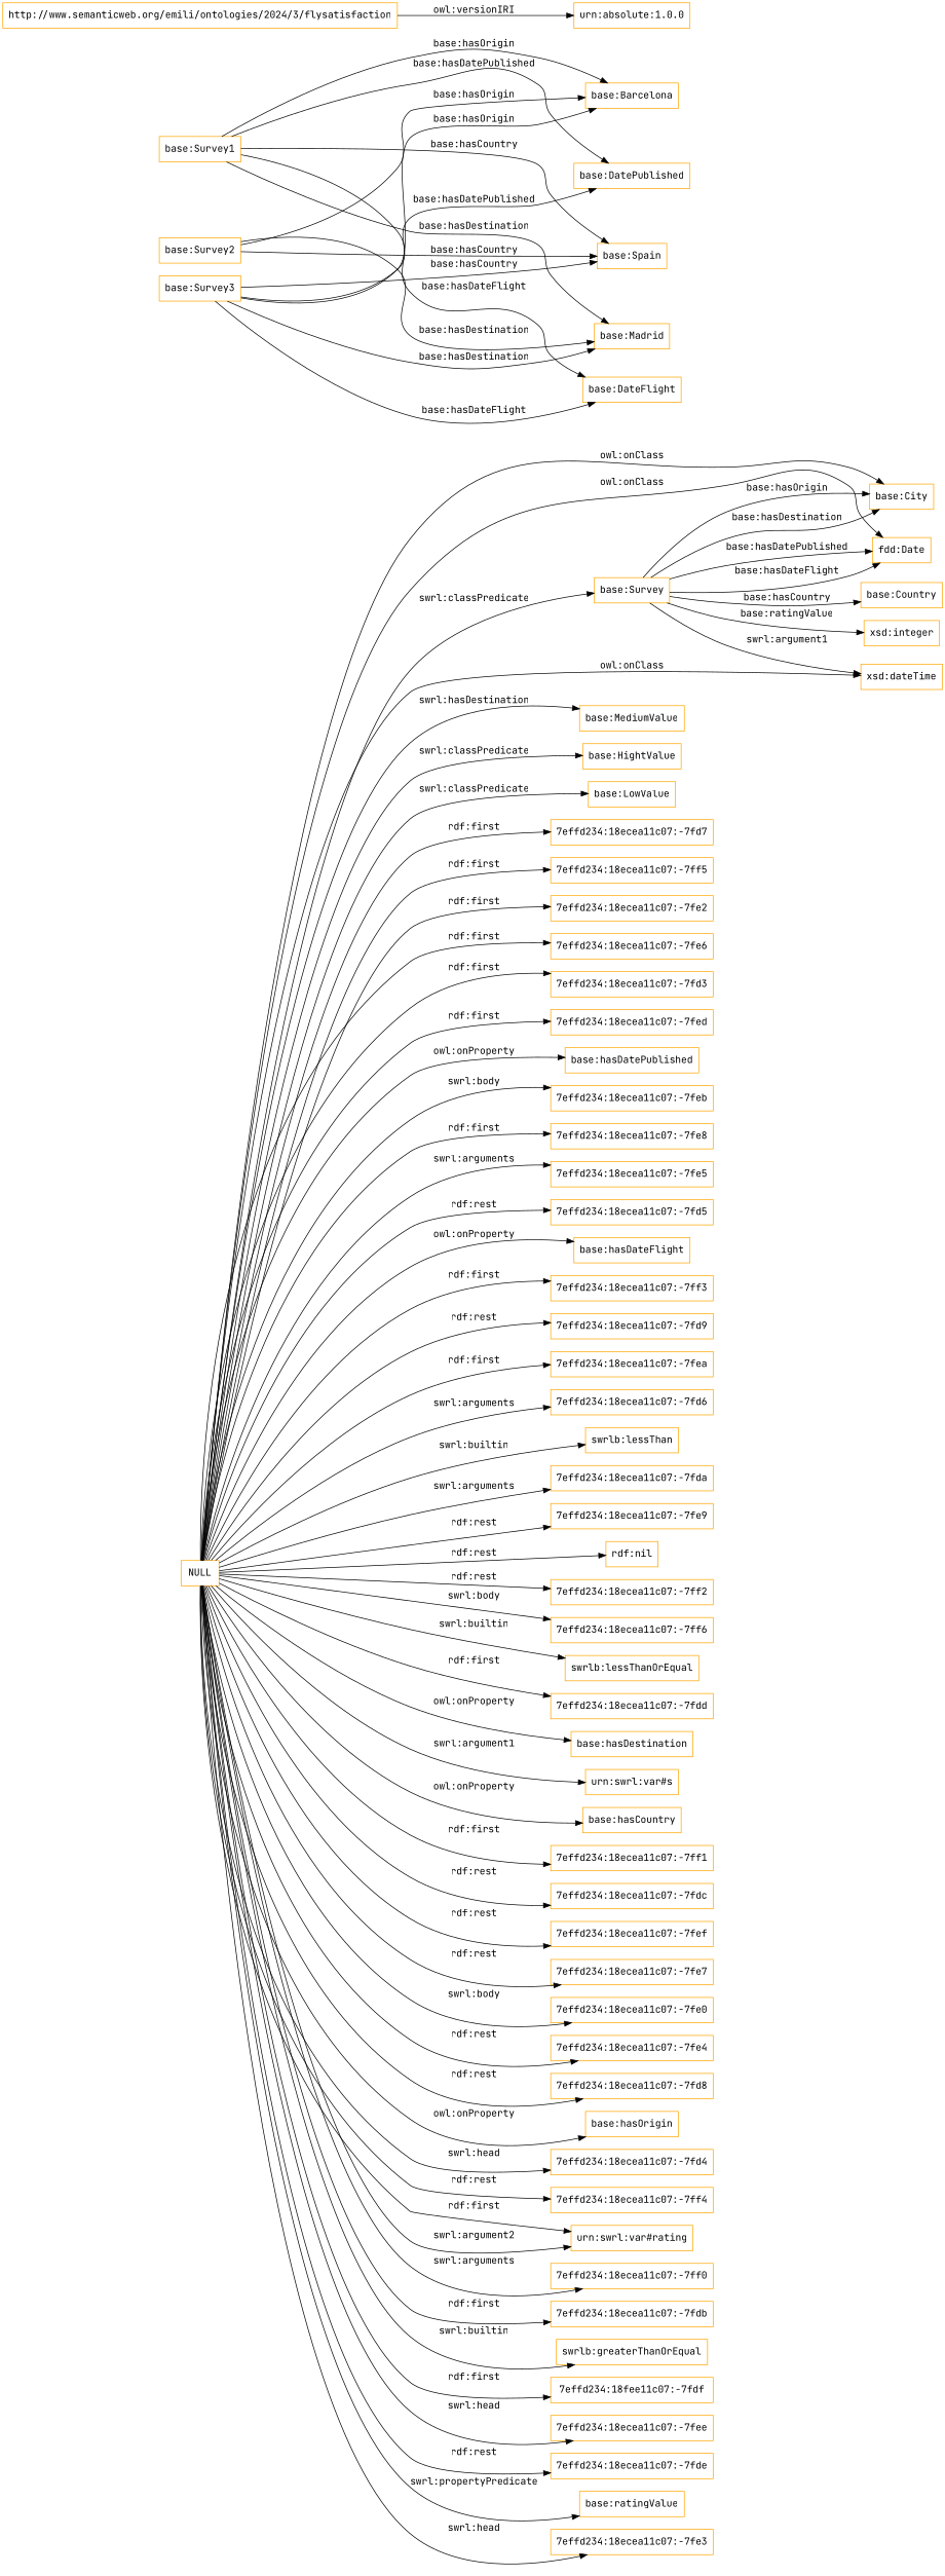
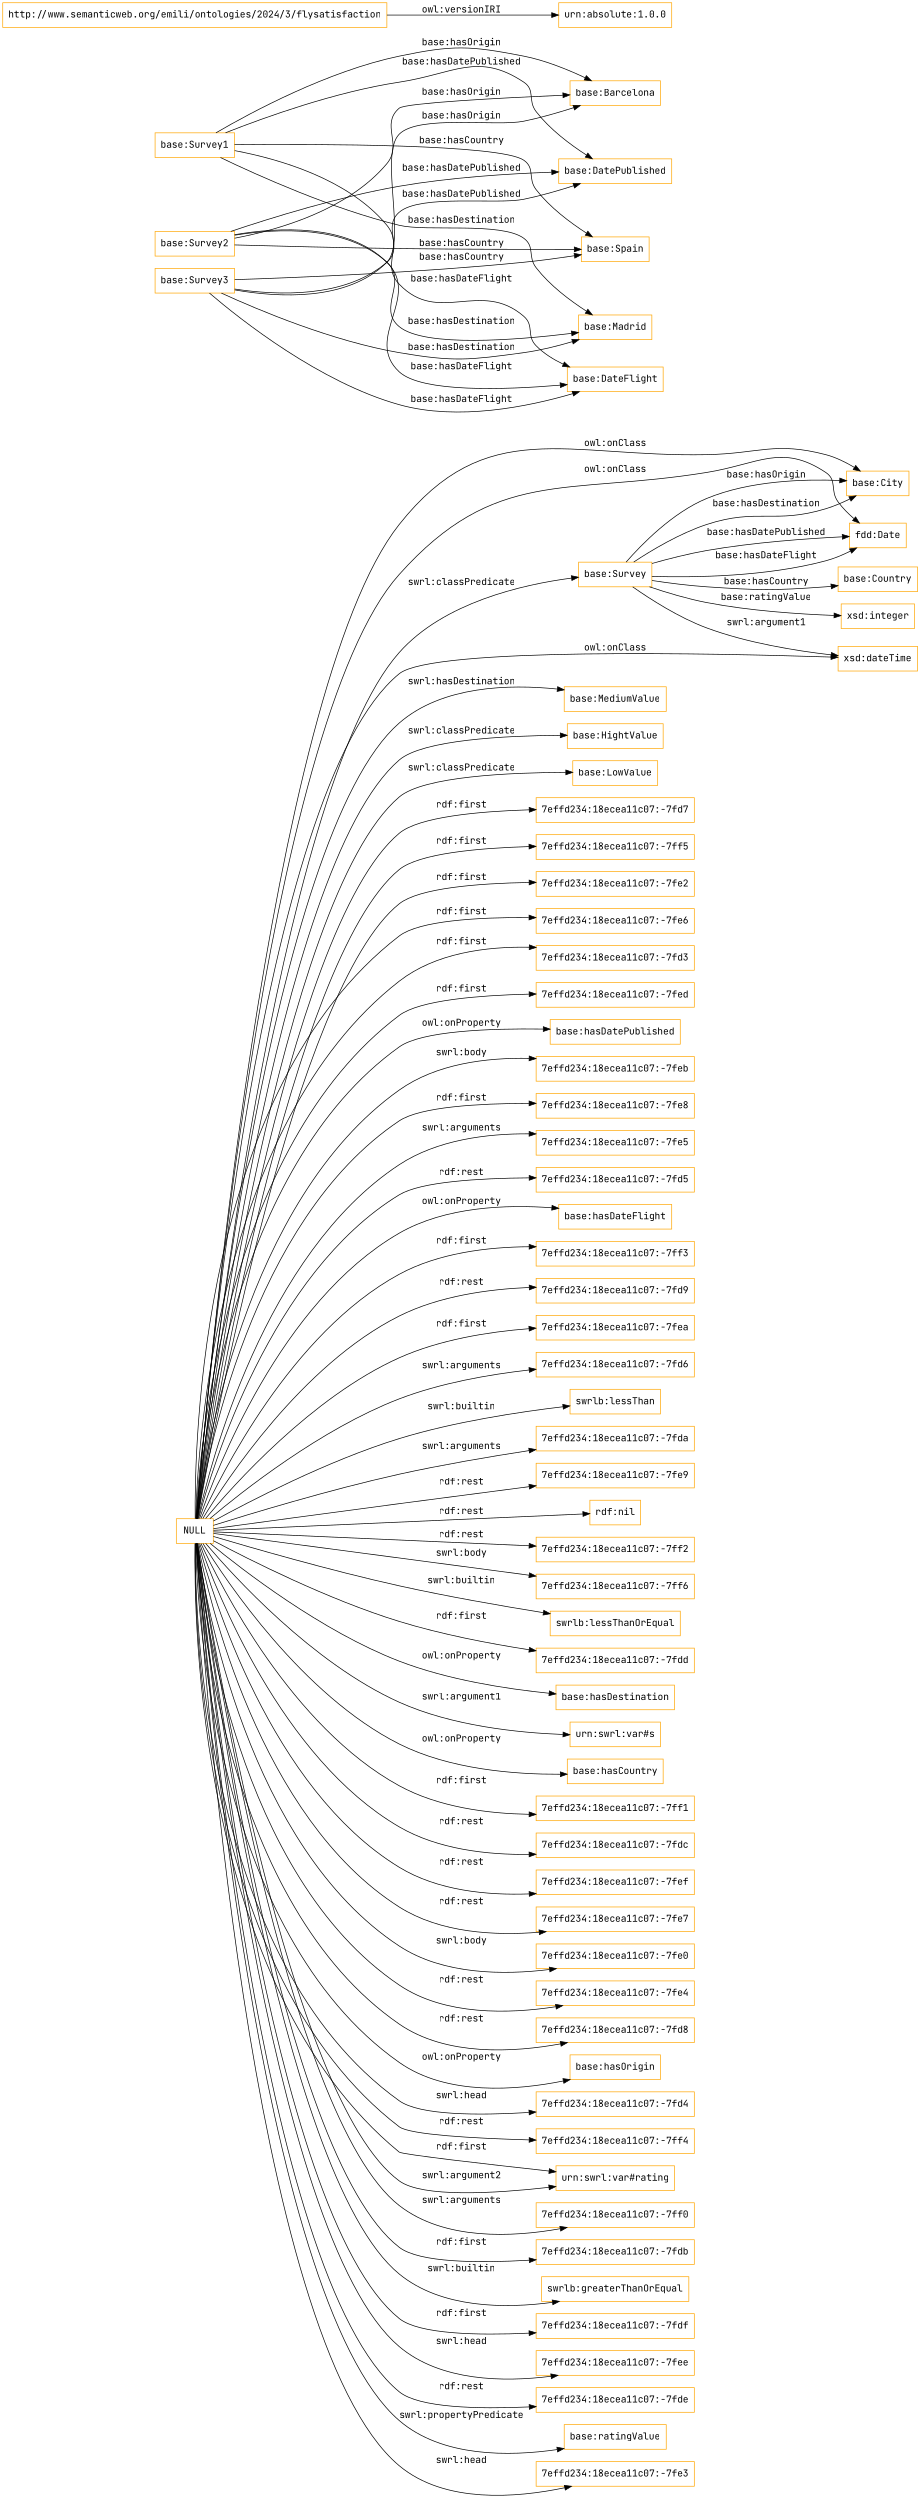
  digraph {
    fontname="JetBrains Mono"
    rankdir=LR
    node [color=orange fontname="JetBrains Mono" shape=rectangle]
    edge [fontname="JetBrains Mono"]
    n1 [label="fdd:Date"]
    "base:Survey"
    "base:City"
    "base:Country"
    "xsd:dateTime"
    "xsd:integer"
    "base:Survey1"
    "base:Barcelona"
    "base:Madrid"
    "base:DatePublished"
    "base:DateFlight"
    "base:Spain"
    "http://www.semanticweb.org/emili/ontologies/2024/3/flysatisfaction"
    "urn:absolute:1.0.0"
    "base:Survey2"
    NULL
    "base:MediumValue"
    "base:HightValue"
    "base:LowValue"
    "7effd234:18ecea11c07:-7fd7"
    "7effd234:18ecea11c07:-7ff5"
    "7effd234:18ecea11c07:-7fe2"
    "7effd234:18ecea11c07:-7fe6"
    "7effd234:18ecea11c07:-7fd3"
    "7effd234:18ecea11c07:-7fed"
    "base:hasDatePublished"
    "7effd234:18ecea11c07:-7feb"
    "7effd234:18ecea11c07:-7fe8"
    "7effd234:18ecea11c07:-7fe5"
    "7effd234:18ecea11c07:-7fd5"
    "base:hasDateFlight"
    "7effd234:18ecea11c07:-7ff3"
    "7effd234:18ecea11c07:-7fd9"
    "7effd234:18ecea11c07:-7fea"
    "7effd234:18ecea11c07:-7fd6"
    "swrlb:lessThan"
    "7effd234:18ecea11c07:-7fda"
    "7effd234:18ecea11c07:-7fe9"
    "rdf:nil"
    "7effd234:18ecea11c07:-7ff2"
    "7effd234:18ecea11c07:-7ff6"
    "swrlb:lessThanOrEqual"
    "7effd234:18ecea11c07:-7fdd"
    "base:hasDestination"
    "urn:swrl:var#s"
    "base:hasCountry"
    "7effd234:18ecea11c07:-7ff1"
    "7effd234:18ecea11c07:-7fdc"
    "7effd234:18ecea11c07:-7fef"
    "7effd234:18ecea11c07:-7fe7"
    "7effd234:18ecea11c07:-7fe0"
    "7effd234:18ecea11c07:-7fe4"
    "7effd234:18ecea11c07:-7fd8"
    "base:hasOrigin"
    "7effd234:18ecea11c07:-7fd4"
    "7effd234:18ecea11c07:-7ff4"
    "urn:swrl:var#rating"
    "7effd234:18ecea11c07:-7ff0"
    "7effd234:18ecea11c07:-7fdb"
    "swrlb:greaterThanOrEqual"
-   "7effd234:18ecea11c07:-7fdf" [label="7effd234:18fee11c07:-7fdf"]
+   "7effd234:18ecea11c07:-7fdf"
    "7effd234:18ecea11c07:-7fee"
    "7effd234:18ecea11c07:-7fde"
    "base:ratingValue"
    "7effd234:18ecea11c07:-7fe3"
    "base:Survey3"
    "base:Survey" -> n1 [label="base:hasDateFlight"]
    "base:Survey" -> n1 [label="base:hasDatePublished"]
    "base:Survey" -> "base:City" [label="base:hasDestination"]
    "base:Survey" -> "base:City" [label="base:hasOrigin"]
    "base:Survey" -> "base:Country" [label="base:hasCountry"]
    "base:Survey" -> "xsd:dateTime" [label="swrl:argument1"]
    "base:Survey" -> "xsd:integer" [label="base:ratingValue"]
    "base:Survey1" -> "base:Barcelona" [label="base:hasOrigin"]
    "base:Survey1" -> "base:Madrid" [label="base:hasDestination"]
    "base:Survey1" -> "base:DatePublished" [label="base:hasDatePublished"]
    "base:Survey1" -> "base:DateFlight" [label="base:hasDateFlight"]
    "base:Survey1" -> "base:Spain" [label="base:hasCountry"]
    "http://www.semanticweb.org/emili/ontologies/2024/3/flysatisfaction" -> "urn:absolute:1.0.0" [label="owl:versionIRI"]
    "base:Survey2" -> "base:Barcelona" [label="base:hasOrigin"]
    "base:Survey2" -> "base:Madrid" [label="base:hasDestination"]
+   "base:Survey2" -> "base:DatePublished" [label="base:hasDatePublished"]
+   "base:Survey2" -> "base:DateFlight" [label="base:hasDateFlight"]
    "base:Survey2" -> "base:Spain" [label="base:hasCountry"]
    NULL -> n1 [label="owl:onClass"]
    NULL -> "base:Survey" [label="swrl:classPredicate"]
    NULL -> "base:City" [label="owl:onClass"]
    NULL -> "xsd:dateTime" [label="owl:onClass"]
    NULL -> "base:MediumValue" [label="swrl:hasDestination"]
    NULL -> "base:HightValue" [label="swrl:classPredicate"]
    NULL -> "base:LowValue" [label="swrl:classPredicate"]
    NULL -> "7effd234:18ecea11c07:-7fd7" [label="rdf:first"]
    NULL -> "7effd234:18ecea11c07:-7ff5" [label="rdf:first"]
    NULL -> "7effd234:18ecea11c07:-7fe2" [label="rdf:first"]
    NULL -> "7effd234:18ecea11c07:-7fe6" [label="rdf:first"]
    NULL -> "7effd234:18ecea11c07:-7fd3" [label="rdf:first"]
    NULL -> "7effd234:18ecea11c07:-7fed" [label="rdf:first"]
    NULL -> "base:hasDatePublished" [label="owl:onProperty"]
    NULL -> "7effd234:18ecea11c07:-7feb" [label="swrl:body"]
    NULL -> "7effd234:18ecea11c07:-7fe8" [label="rdf:first"]
    NULL -> "7effd234:18ecea11c07:-7fe5" [label="swrl:arguments"]
    NULL -> "7effd234:18ecea11c07:-7fd5" [label="rdf:rest"]
    NULL -> "base:hasDateFlight" [label="owl:onProperty"]
    NULL -> "7effd234:18ecea11c07:-7ff3" [label="rdf:first"]
    NULL -> "7effd234:18ecea11c07:-7fd9" [label="rdf:rest"]
    NULL -> "7effd234:18ecea11c07:-7fea" [label="rdf:first"]
    NULL -> "7effd234:18ecea11c07:-7fd6" [label="swrl:arguments"]
    NULL -> "swrlb:lessThan" [label="swrl:builtin"]
    NULL -> "7effd234:18ecea11c07:-7fda" [label="swrl:arguments"]
    NULL -> "7effd234:18ecea11c07:-7fe9" [label="rdf:rest"]
    NULL -> "rdf:nil" [label="rdf:rest"]
    NULL -> "7effd234:18ecea11c07:-7ff2" [label="rdf:rest"]
    NULL -> "7effd234:18ecea11c07:-7ff6" [label="swrl:body"]
    NULL -> "swrlb:lessThanOrEqual" [label="swrl:builtin"]
    NULL -> "7effd234:18ecea11c07:-7fdd" [label="rdf:first"]
    NULL -> "base:hasDestination" [label="owl:onProperty"]
    NULL -> "urn:swrl:var#s" [label="swrl:argument1"]
    NULL -> "base:hasCountry" [label="owl:onProperty"]
    NULL -> "7effd234:18ecea11c07:-7ff1" [label="rdf:first"]
    NULL -> "7effd234:18ecea11c07:-7fdc" [label="rdf:rest"]
    NULL -> "7effd234:18ecea11c07:-7fef" [label="rdf:rest"]
    NULL -> "7effd234:18ecea11c07:-7fe7" [label="rdf:rest"]
    NULL -> "7effd234:18ecea11c07:-7fe0" [label="swrl:body"]
    NULL -> "7effd234:18ecea11c07:-7fe4" [label="rdf:rest"]
    NULL -> "7effd234:18ecea11c07:-7fd8" [label="rdf:rest"]
    NULL -> "base:hasOrigin" [label="owl:onProperty"]
    NULL -> "7effd234:18ecea11c07:-7fd4" [label="swrl:head"]
    NULL -> "7effd234:18ecea11c07:-7ff4" [label="rdf:rest"]
    NULL -> "urn:swrl:var#rating" [label="rdf:first"]
    NULL -> "urn:swrl:var#rating" [label="swrl:argument2"]
    NULL -> "7effd234:18ecea11c07:-7ff0" [label="swrl:arguments"]
    NULL -> "7effd234:18ecea11c07:-7fdb" [label="rdf:first"]
    NULL -> "swrlb:greaterThanOrEqual" [label="swrl:builtin"]
    NULL -> "7effd234:18ecea11c07:-7fdf" [label="rdf:first"]
    NULL -> "7effd234:18ecea11c07:-7fee" [label="swrl:head"]
    NULL -> "7effd234:18ecea11c07:-7fde" [label="rdf:rest"]
    NULL -> "base:ratingValue" [label="swrl:propertyPredicate"]
    NULL -> "7effd234:18ecea11c07:-7fe3" [label="swrl:head"]
    "base:Survey3" -> "base:Barcelona" [label="base:hasOrigin"]
    "base:Survey3" -> "base:Madrid" [label="base:hasDestination"]
    "base:Survey3" -> "base:DatePublished" [label="base:hasDatePublished"]
    "base:Survey3" -> "base:DateFlight" [label="base:hasDateFlight"]
    "base:Survey3" -> "base:Spain" [label="base:hasCountry"]
  }
